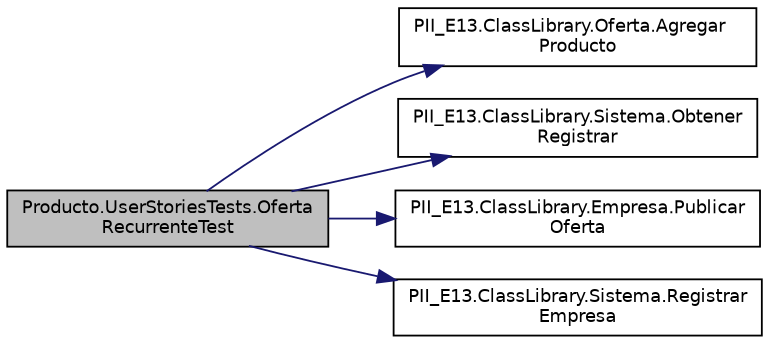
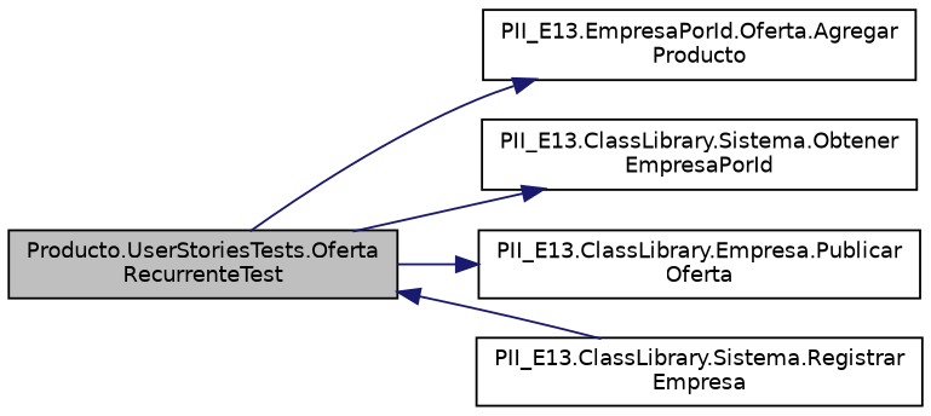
  digraph {
    rankdir=LR
    node [color=black fillcolor=white fontname=Helvetica fontsize=10 shape=record style=filled]
    edge [color=midnightblue fontname=Helvetica fontsize=10 labelfontname=Helvetica labelfontsize=10 style=solid]
    n1 [fillcolor=grey75 fontcolor=black height=0.2 label="Producto.UserStoriesTests.Oferta\lRecurrenteTest" width=0.4]
-   n2 [height=0.2 label="PII_E13.ClassLibrary.Oferta.Agregar\lProducto" width=0.4]
-   n3 [height=0.2 label="PII_E13.ClassLibrary.Sistema.Obtener\lRegistrar" width=0.4]
+   n2 [height=0.2 label="PII_E13.EmpresaPorId.Oferta.Agregar\lProducto" width=0.4]
+   n3 [height=0.2 label="PII_E13.ClassLibrary.Sistema.Obtener\lEmpresaPorId" width=0.4]
    n4 [height=0.2 label="PII_E13.ClassLibrary.Empresa.Publicar\lOferta" width=0.4]
    n5 [height=0.2 label="PII_E13.ClassLibrary.Sistema.Registrar\lEmpresa" width=0.4]
    n1 -> n2
    n1 -> n3
    n1 -> n4
-   n1 -> n5
+   n5 -> n1
  }
